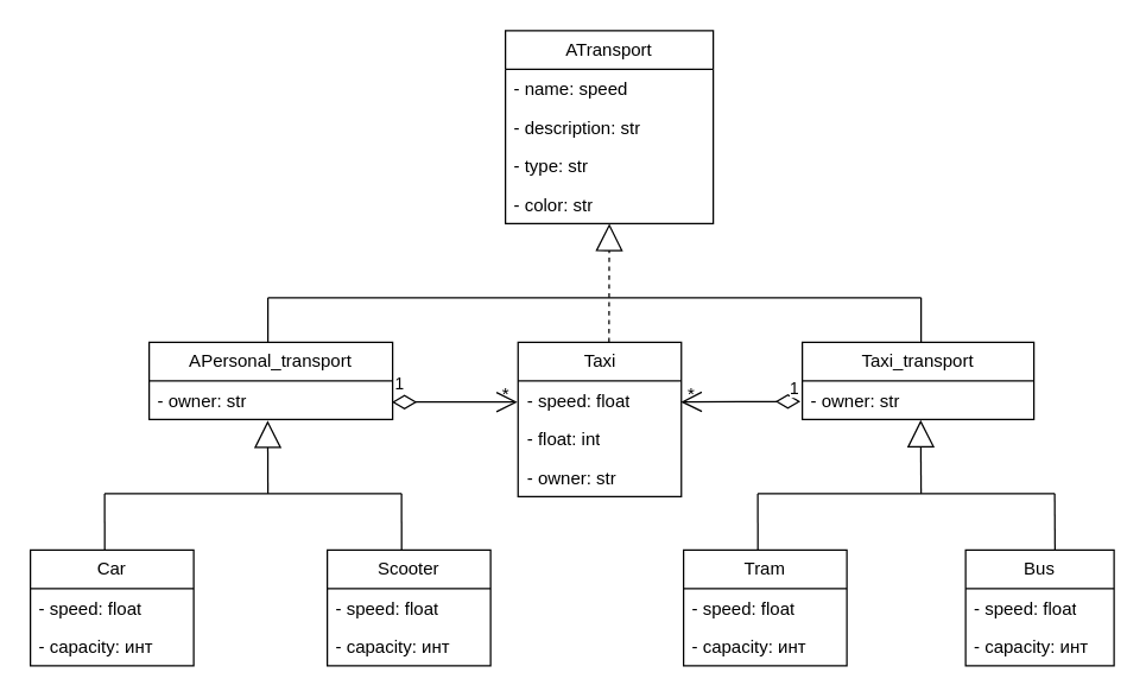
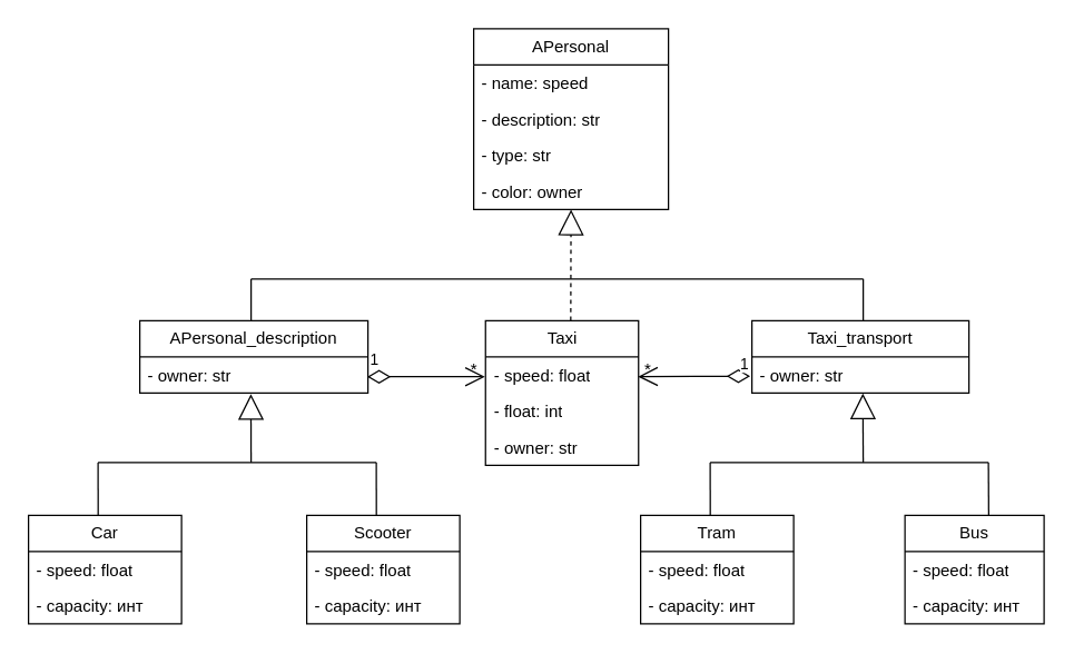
  <mxCell id="0" />
  <mxCell id="1" parent="0" />
- <mxCell id="2" value="ATransport" style="swimlane;fontStyle=0;childLayout=stackLayout;horizontal=1;startSize=26;fillColor=none;horizontalStack=0;resizeParent=1;resizeParentMax=0;resizeLast=0;collapsible=1;marginBottom=0;whiteSpace=wrap;html=1;" parent="1" vertex="1"><mxGeometry x="340" y="20" width="140" height="130" as="geometry" /></mxCell>
+ <mxCell id="2" value="APersonal" style="swimlane;fontStyle=0;childLayout=stackLayout;horizontal=1;startSize=26;fillColor=none;horizontalStack=0;resizeParent=1;resizeParentMax=0;resizeLast=0;collapsible=1;marginBottom=0;whiteSpace=wrap;html=1;" parent="1" vertex="1"><mxGeometry x="340" y="20" width="140" height="130" as="geometry" /></mxCell>
  <mxCell id="3" value="- name: speed" style="text;strokeColor=none;fillColor=none;align=left;verticalAlign=top;spacingLeft=4;spacingRight=4;overflow=hidden;rotatable=0;points=[[0,0.5],[1,0.5]];portConstraint=eastwest;whiteSpace=wrap;html=1;" parent="2" vertex="1"><mxGeometry y="26" width="140" height="26" as="geometry" /></mxCell>
  <mxCell id="4" value="- description: str" style="text;strokeColor=none;fillColor=none;align=left;verticalAlign=top;spacingLeft=4;spacingRight=4;overflow=hidden;rotatable=0;points=[[0,0.5],[1,0.5]];portConstraint=eastwest;whiteSpace=wrap;html=1;" parent="2" vertex="1"><mxGeometry y="52" width="140" height="26" as="geometry" /></mxCell>
  <mxCell id="5" value="- type: str" style="text;strokeColor=none;fillColor=none;align=left;verticalAlign=top;spacingLeft=4;spacingRight=4;overflow=hidden;rotatable=0;points=[[0,0.5],[1,0.5]];portConstraint=eastwest;whiteSpace=wrap;html=1;" parent="2" vertex="1"><mxGeometry y="78" width="140" height="26" as="geometry" /></mxCell>
- <mxCell id="6" value="- color: str" style="text;strokeColor=none;fillColor=none;align=left;verticalAlign=top;spacingLeft=4;spacingRight=4;overflow=hidden;rotatable=0;points=[[0,0.5],[1,0.5]];portConstraint=eastwest;whiteSpace=wrap;html=1;" vertex="1" parent="2"><mxGeometry y="104" width="140" height="26" as="geometry" /></mxCell>
+ <mxCell id="6" value="- color: owner" style="text;strokeColor=none;fillColor=none;align=left;verticalAlign=top;spacingLeft=4;spacingRight=4;overflow=hidden;rotatable=0;points=[[0,0.5],[1,0.5]];portConstraint=eastwest;whiteSpace=wrap;html=1;" vertex="1" parent="2"><mxGeometry y="104" width="140" height="26" as="geometry" /></mxCell>
  <mxCell id="7" value="Scooter" style="swimlane;fontStyle=0;childLayout=stackLayout;horizontal=1;startSize=26;fillColor=none;horizontalStack=0;resizeParent=1;resizeParentMax=0;resizeLast=0;collapsible=1;marginBottom=0;whiteSpace=wrap;html=1;" parent="1" vertex="1"><mxGeometry x="220" y="370" width="110" height="78" as="geometry" /></mxCell>
  <mxCell id="8" value="- speed: float" style="text;strokeColor=none;fillColor=none;align=left;verticalAlign=top;spacingLeft=4;spacingRight=4;overflow=hidden;rotatable=0;points=[[0,0.5],[1,0.5]];portConstraint=eastwest;whiteSpace=wrap;html=1;" parent="7" vertex="1"><mxGeometry y="26" width="110" height="26" as="geometry" /></mxCell>
  <mxCell id="9" value="- capacity: инт" style="text;strokeColor=none;fillColor=none;align=left;verticalAlign=top;spacingLeft=4;spacingRight=4;overflow=hidden;rotatable=0;points=[[0,0.5],[1,0.5]];portConstraint=eastwest;whiteSpace=wrap;html=1;" parent="7" vertex="1"><mxGeometry y="52" width="110" height="26" as="geometry" /></mxCell>
  <mxCell id="10" value="Tram" style="swimlane;fontStyle=0;childLayout=stackLayout;horizontal=1;startSize=26;fillColor=none;horizontalStack=0;resizeParent=1;resizeParentMax=0;resizeLast=0;collapsible=1;marginBottom=0;whiteSpace=wrap;html=1;" parent="1" vertex="1"><mxGeometry x="460" y="370" width="110" height="78" as="geometry" /></mxCell>
  <mxCell id="11" value="- speed: float" style="text;strokeColor=none;fillColor=none;align=left;verticalAlign=top;spacingLeft=4;spacingRight=4;overflow=hidden;rotatable=0;points=[[0,0.5],[1,0.5]];portConstraint=eastwest;whiteSpace=wrap;html=1;" parent="10" vertex="1"><mxGeometry y="26" width="110" height="26" as="geometry" /></mxCell>
  <mxCell id="12" value="- capacity: инт" style="text;strokeColor=none;fillColor=none;align=left;verticalAlign=top;spacingLeft=4;spacingRight=4;overflow=hidden;rotatable=0;points=[[0,0.5],[1,0.5]];portConstraint=eastwest;whiteSpace=wrap;html=1;" parent="10" vertex="1"><mxGeometry y="52" width="110" height="26" as="geometry" /></mxCell>
- <mxCell id="13" value="APersonal_transport" style="swimlane;fontStyle=0;childLayout=stackLayout;horizontal=1;startSize=26;fillColor=none;horizontalStack=0;resizeParent=1;resizeParentMax=0;resizeLast=0;collapsible=1;marginBottom=0;whiteSpace=wrap;html=1;" parent="1" vertex="1"><mxGeometry x="100" y="230" width="164" height="52" as="geometry" /></mxCell>
+ <mxCell id="13" value="APersonal_description" style="swimlane;fontStyle=0;childLayout=stackLayout;horizontal=1;startSize=26;fillColor=none;horizontalStack=0;resizeParent=1;resizeParentMax=0;resizeLast=0;collapsible=1;marginBottom=0;whiteSpace=wrap;html=1;" parent="1" vertex="1"><mxGeometry x="100" y="230" width="164" height="52" as="geometry" /></mxCell>
  <mxCell id="14" value="- owner: str" style="text;strokeColor=none;fillColor=none;align=left;verticalAlign=top;spacingLeft=4;spacingRight=4;overflow=hidden;rotatable=0;points=[[0,0.5],[1,0.5]];portConstraint=eastwest;whiteSpace=wrap;html=1;" parent="13" vertex="1"><mxGeometry y="26" width="164" height="26" as="geometry" /></mxCell>
  <mxCell id="15" value="Car" style="swimlane;fontStyle=0;childLayout=stackLayout;horizontal=1;startSize=26;fillColor=none;horizontalStack=0;resizeParent=1;resizeParentMax=0;resizeLast=0;collapsible=1;marginBottom=0;whiteSpace=wrap;html=1;" parent="1" vertex="1"><mxGeometry x="20" y="370" width="110" height="78" as="geometry" /></mxCell>
  <mxCell id="16" value="- speed: float" style="text;strokeColor=none;fillColor=none;align=left;verticalAlign=top;spacingLeft=4;spacingRight=4;overflow=hidden;rotatable=0;points=[[0,0.5],[1,0.5]];portConstraint=eastwest;whiteSpace=wrap;html=1;" parent="15" vertex="1"><mxGeometry y="26" width="110" height="26" as="geometry" /></mxCell>
  <mxCell id="17" value="- capacity: инт" style="text;strokeColor=none;fillColor=none;align=left;verticalAlign=top;spacingLeft=4;spacingRight=4;overflow=hidden;rotatable=0;points=[[0,0.5],[1,0.5]];portConstraint=eastwest;whiteSpace=wrap;html=1;" parent="15" vertex="1"><mxGeometry y="52" width="110" height="26" as="geometry" /></mxCell>
  <mxCell id="18" value="Taxi_transport" style="swimlane;fontStyle=0;childLayout=stackLayout;horizontal=1;startSize=26;fillColor=none;horizontalStack=0;resizeParent=1;resizeParentMax=0;resizeLast=0;collapsible=1;marginBottom=0;whiteSpace=wrap;html=1;" parent="1" vertex="1"><mxGeometry x="540" y="230" width="156" height="52" as="geometry" /></mxCell>
  <mxCell id="19" value="- owner: str" style="text;strokeColor=none;fillColor=none;align=left;verticalAlign=top;spacingLeft=4;spacingRight=4;overflow=hidden;rotatable=0;points=[[0,0.5],[1,0.5]];portConstraint=eastwest;whiteSpace=wrap;html=1;" parent="18" vertex="1"><mxGeometry y="26" width="156" height="26" as="geometry" /></mxCell>
  <mxCell id="20" value="Taxi" style="swimlane;fontStyle=0;childLayout=stackLayout;horizontal=1;startSize=26;fillColor=none;horizontalStack=0;resizeParent=1;resizeParentMax=0;resizeLast=0;collapsible=1;marginBottom=0;whiteSpace=wrap;html=1;" parent="1" vertex="1"><mxGeometry x="348.5" y="230" width="110" height="104" as="geometry" /></mxCell>
  <mxCell id="21" value="- speed: float" style="text;strokeColor=none;fillColor=none;align=left;verticalAlign=top;spacingLeft=4;spacingRight=4;overflow=hidden;rotatable=0;points=[[0,0.5],[1,0.5]];portConstraint=eastwest;whiteSpace=wrap;html=1;" parent="20" vertex="1"><mxGeometry y="26" width="110" height="26" as="geometry" /></mxCell>
  <mxCell id="22" value="- float: int" style="text;strokeColor=none;fillColor=none;align=left;verticalAlign=top;spacingLeft=4;spacingRight=4;overflow=hidden;rotatable=0;points=[[0,0.5],[1,0.5]];portConstraint=eastwest;whiteSpace=wrap;html=1;" parent="20" vertex="1"><mxGeometry y="52" width="110" height="26" as="geometry" /></mxCell>
  <mxCell id="23" value="- owner: str" style="text;strokeColor=none;fillColor=none;align=left;verticalAlign=top;spacingLeft=4;spacingRight=4;overflow=hidden;rotatable=0;points=[[0,0.5],[1,0.5]];portConstraint=eastwest;whiteSpace=wrap;html=1;" vertex="1" parent="20"><mxGeometry y="78" width="110" height="26" as="geometry" /></mxCell>
  <mxCell id="24" value="Bus" style="swimlane;fontStyle=0;childLayout=stackLayout;horizontal=1;startSize=26;fillColor=none;horizontalStack=0;resizeParent=1;resizeParentMax=0;resizeLast=0;collapsible=1;marginBottom=0;whiteSpace=wrap;html=1;" parent="1" vertex="1"><mxGeometry x="650" y="370" width="100" height="78" as="geometry" /></mxCell>
  <mxCell id="25" value="- speed: float" style="text;strokeColor=none;fillColor=none;align=left;verticalAlign=top;spacingLeft=4;spacingRight=4;overflow=hidden;rotatable=0;points=[[0,0.5],[1,0.5]];portConstraint=eastwest;whiteSpace=wrap;html=1;" parent="24" vertex="1"><mxGeometry y="26" width="100" height="26" as="geometry" /></mxCell>
  <mxCell id="26" value="- capacity: инт" style="text;strokeColor=none;fillColor=none;align=left;verticalAlign=top;spacingLeft=4;spacingRight=4;overflow=hidden;rotatable=0;points=[[0,0.5],[1,0.5]];portConstraint=eastwest;whiteSpace=wrap;html=1;" parent="24" vertex="1"><mxGeometry y="52" width="100" height="26" as="geometry" /></mxCell>
  <mxCell id="27" value="" style="endArrow=block;endSize=16;endFill=0;html=1;rounded=0;exitX=0.557;exitY=-0.001;exitDx=0;exitDy=0;exitPerimeter=0;dashed=1;" edge="1" parent="1" source="20" target="6"><mxGeometry width="160" relative="1" as="geometry"><mxPoint x="410" y="200" as="sourcePoint" /><mxPoint x="409.83" y="150" as="targetPoint" /></mxGeometry></mxCell>
  <mxCell id="28" value="" style="endArrow=none;html=1;rounded=0;" edge="1" parent="1"><mxGeometry width="50" height="50" relative="1" as="geometry"><mxPoint x="180" y="200" as="sourcePoint" /><mxPoint x="620" y="200" as="targetPoint" /></mxGeometry></mxCell>
  <mxCell id="29" value="" style="endArrow=none;html=1;rounded=0;exitX=0.488;exitY=0.01;exitDx=0;exitDy=0;exitPerimeter=0;" edge="1" parent="1" source="13"><mxGeometry width="50" height="50" relative="1" as="geometry"><mxPoint x="180" y="220" as="sourcePoint" /><mxPoint x="180" y="200" as="targetPoint" /></mxGeometry></mxCell>
  <mxCell id="30" value="" style="endArrow=none;html=1;rounded=0;exitX=0.513;exitY=0.01;exitDx=0;exitDy=0;exitPerimeter=0;" edge="1" parent="1" source="18"><mxGeometry width="50" height="50" relative="1" as="geometry"><mxPoint x="620" y="220" as="sourcePoint" /><mxPoint x="620" y="200" as="targetPoint" /></mxGeometry></mxCell>
  <mxCell id="31" value="" style="endArrow=block;endSize=16;endFill=0;html=1;rounded=0;entryX=0.511;entryY=1.01;entryDx=0;entryDy=0;entryPerimeter=0;" edge="1" parent="1" target="19"><mxGeometry width="160" relative="1" as="geometry"><mxPoint x="620" y="332" as="sourcePoint" /><mxPoint x="620" y="290" as="targetPoint" /></mxGeometry></mxCell>
  <mxCell id="32" value="" style="endArrow=none;html=1;rounded=0;" edge="1" parent="1"><mxGeometry width="50" height="50" relative="1" as="geometry"><mxPoint x="510" y="332" as="sourcePoint" /><mxPoint x="710" y="332" as="targetPoint" /></mxGeometry></mxCell>
  <mxCell id="33" value="" style="endArrow=none;html=1;rounded=0;exitX=0.455;exitY=0.006;exitDx=0;exitDy=0;exitPerimeter=0;" edge="1" parent="1" source="10"><mxGeometry width="50" height="50" relative="1" as="geometry"><mxPoint x="510" y="363" as="sourcePoint" /><mxPoint x="510" y="332" as="targetPoint" /></mxGeometry></mxCell>
  <mxCell id="34" value="" style="endArrow=none;html=1;rounded=0;exitX=0.602;exitY=0.006;exitDx=0;exitDy=0;exitPerimeter=0;" edge="1" parent="1" source="24"><mxGeometry width="50" height="50" relative="1" as="geometry"><mxPoint x="710" y="363" as="sourcePoint" /><mxPoint x="710" y="332" as="targetPoint" /></mxGeometry></mxCell>
  <mxCell id="35" value="" style="endArrow=block;endSize=16;endFill=0;html=1;rounded=0;entryX=0.487;entryY=1.029;entryDx=0;entryDy=0;entryPerimeter=0;" edge="1" parent="1" target="14"><mxGeometry width="160" relative="1" as="geometry"><mxPoint x="180" y="332" as="sourcePoint" /><mxPoint x="180" y="290" as="targetPoint" /></mxGeometry></mxCell>
  <mxCell id="36" value="" style="endArrow=none;html=1;rounded=0;" edge="1" parent="1"><mxGeometry width="50" height="50" relative="1" as="geometry"><mxPoint x="70" y="332" as="sourcePoint" /><mxPoint x="270" y="332" as="targetPoint" /></mxGeometry></mxCell>
  <mxCell id="37" value="" style="endArrow=none;html=1;rounded=0;exitX=0.455;exitY=0.004;exitDx=0;exitDy=0;exitPerimeter=0;" edge="1" parent="1" source="15"><mxGeometry width="50" height="50" relative="1" as="geometry"><mxPoint x="70" y="360" as="sourcePoint" /><mxPoint x="70" y="332" as="targetPoint" /></mxGeometry></mxCell>
  <mxCell id="38" value="" style="endArrow=none;html=1;rounded=0;exitX=0.455;exitY=0.004;exitDx=0;exitDy=0;exitPerimeter=0;" edge="1" parent="1" source="7"><mxGeometry width="50" height="50" relative="1" as="geometry"><mxPoint x="270" y="360" as="sourcePoint" /><mxPoint x="270" y="332" as="targetPoint" /></mxGeometry></mxCell>
  <mxCell id="39" value="1" style="endArrow=open;html=1;endSize=12;startArrow=diamondThin;startSize=14;startFill=0;edgeStyle=orthogonalEdgeStyle;align=left;verticalAlign=bottom;rounded=0;entryX=-0.004;entryY=0.549;entryDx=0;entryDy=0;entryPerimeter=0;exitX=0.997;exitY=0.549;exitDx=0;exitDy=0;exitPerimeter=0;" edge="1" parent="1" source="14" target="21"><mxGeometry x="-1" y="3" relative="1" as="geometry"><mxPoint x="270" y="270" as="sourcePoint" /><mxPoint x="344" y="270" as="targetPoint" /></mxGeometry></mxCell>
  <mxCell id="40" value="*" style="text;html=1;align=center;verticalAlign=middle;resizable=0;points=[];autosize=1;strokeColor=none;fillColor=none;" vertex="1" parent="1"><mxGeometry x="325" y="250" width="30" height="30" as="geometry" /></mxCell>
  <mxCell id="41" value="1" style="endArrow=open;html=1;endSize=12;startArrow=diamondThin;startSize=14;startFill=0;edgeStyle=orthogonalEdgeStyle;align=left;verticalAlign=bottom;rounded=0;entryX=0.997;entryY=0.547;entryDx=0;entryDy=0;entryPerimeter=0;exitX=-0.008;exitY=0.536;exitDx=0;exitDy=0;exitPerimeter=0;" edge="1" parent="1" source="19" target="21"><mxGeometry x="-0.784" relative="1" as="geometry"><mxPoint x="534" y="270" as="sourcePoint" /><mxPoint x="460" y="270" as="targetPoint" /><mxPoint as="offset" /></mxGeometry></mxCell>
  <mxCell id="42" value="*" style="text;html=1;align=center;verticalAlign=middle;resizable=0;points=[];autosize=1;strokeColor=none;fillColor=none;" vertex="1" parent="1"><mxGeometry x="450" y="250" width="30" height="30" as="geometry" /></mxCell>
